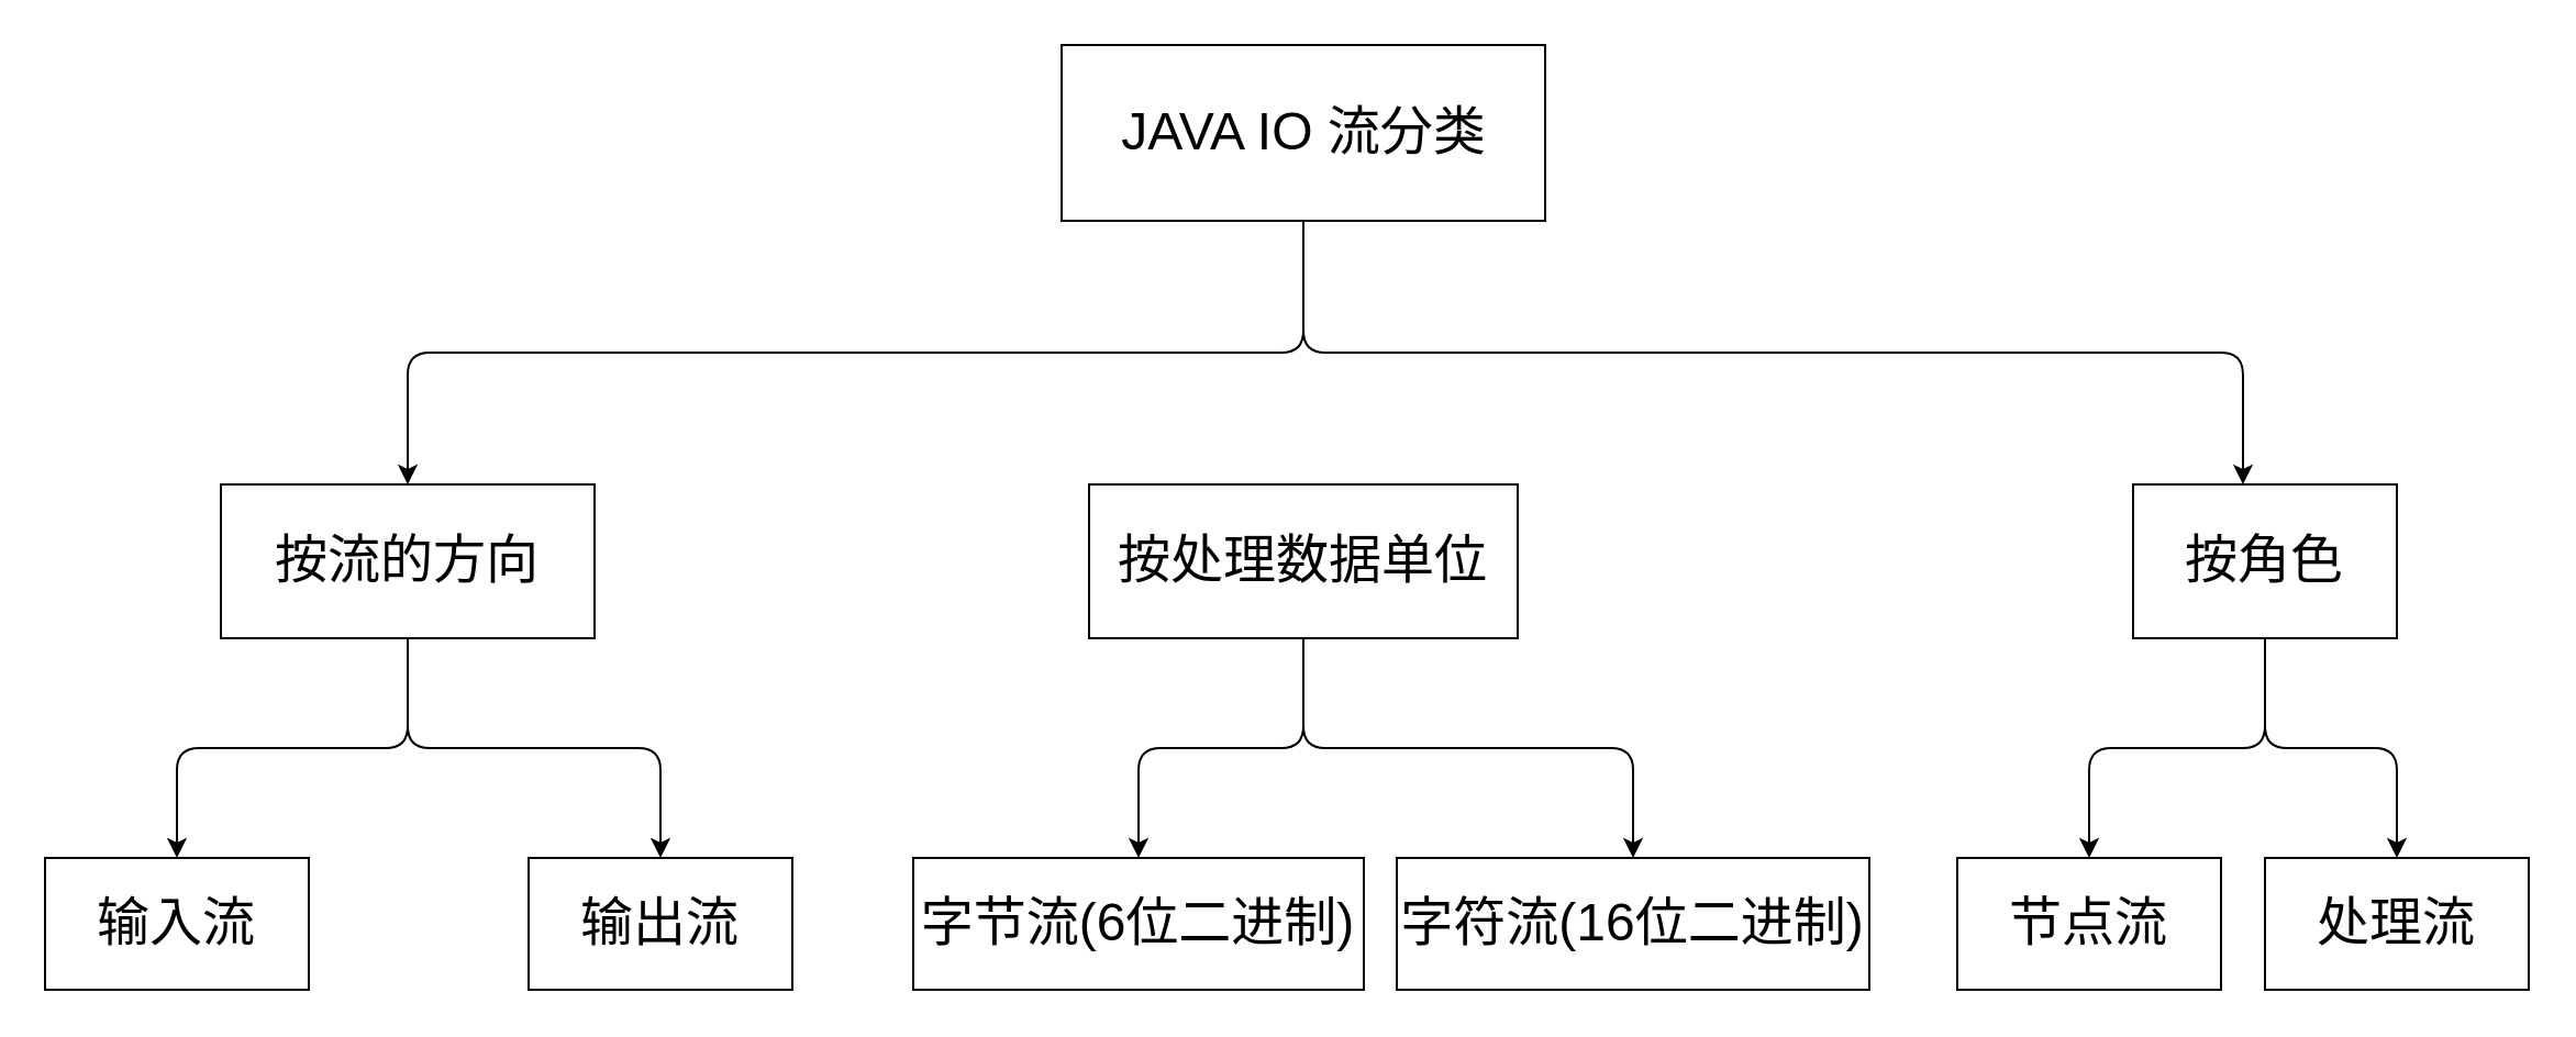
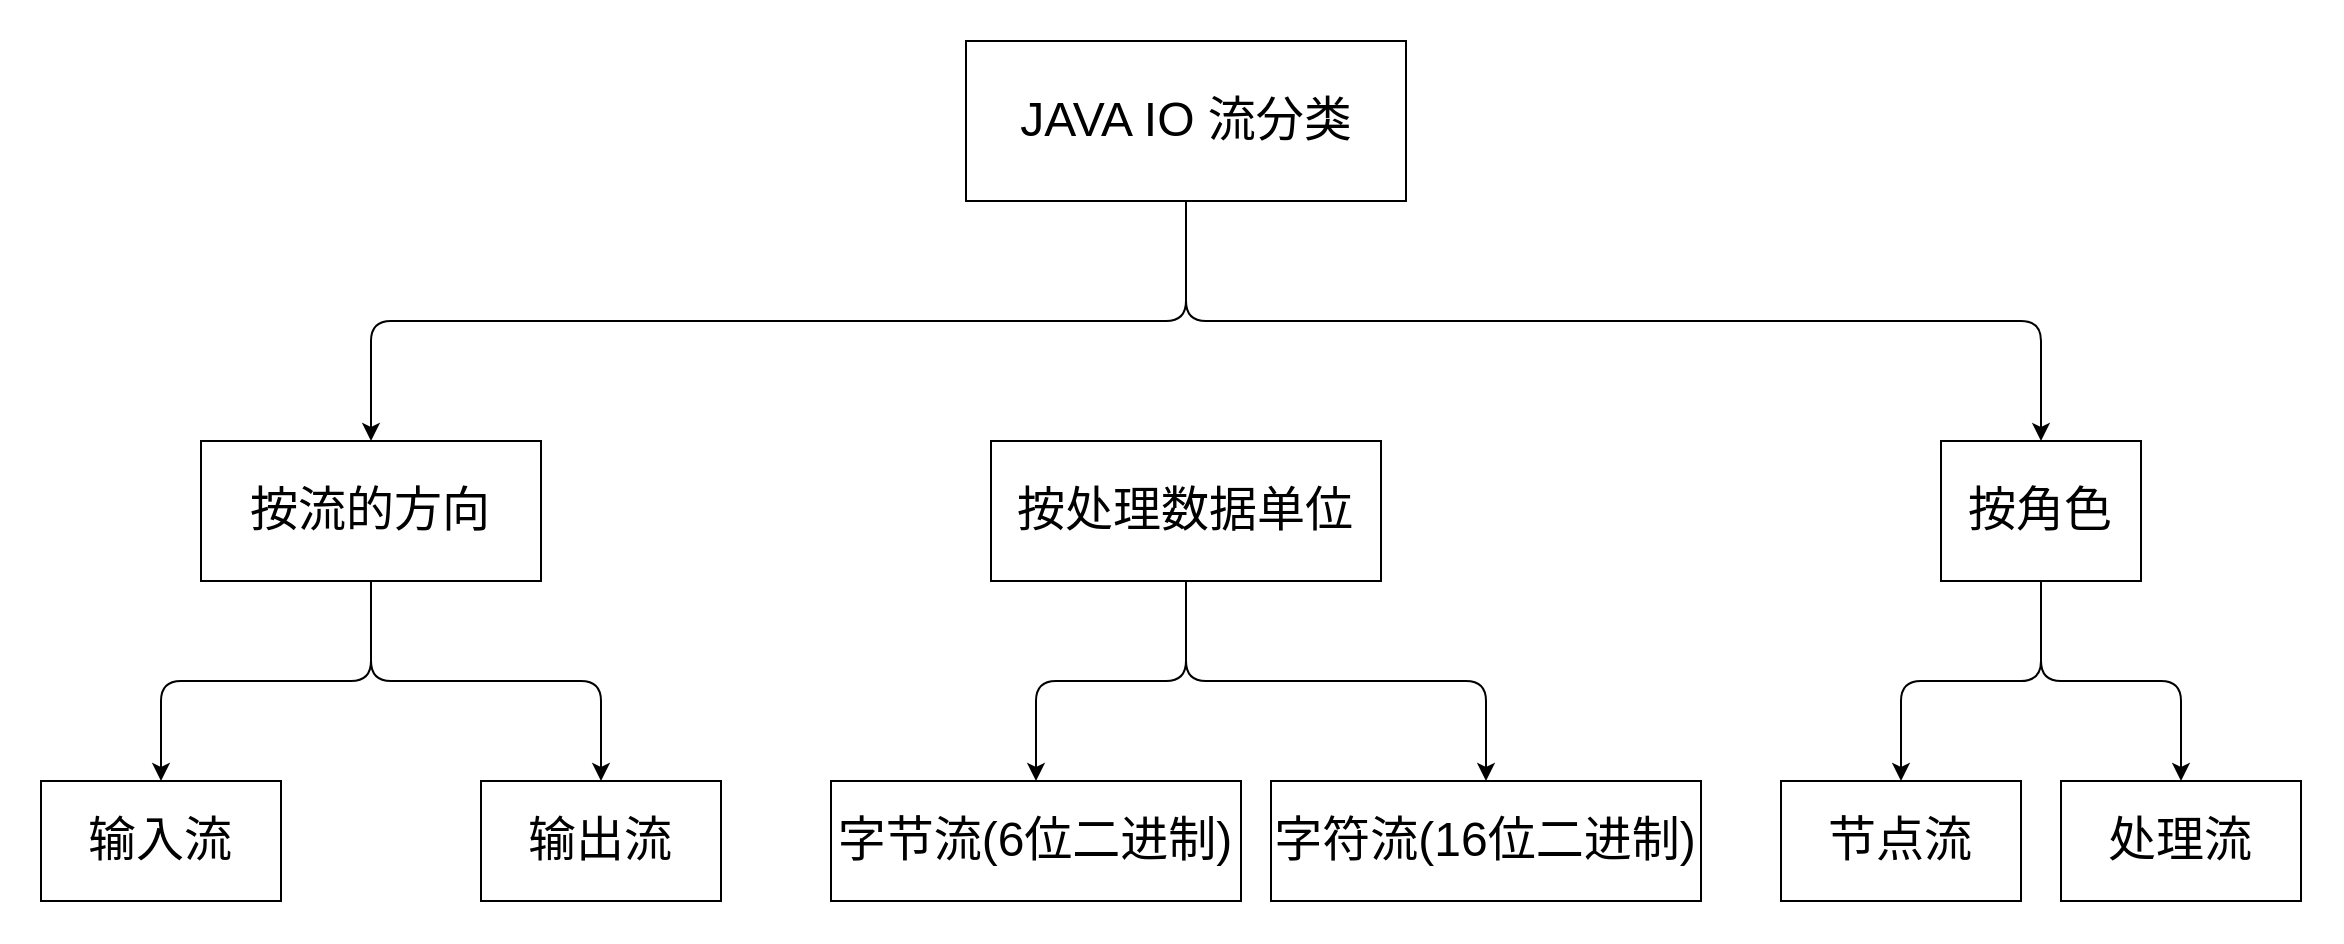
  <mxCell id="0" />
  <mxCell id="1" parent="0" />
  <mxCell id="2" style="edgeStyle=orthogonalEdgeStyle;html=1;entryX=0.5;entryY=0;entryDx=0;entryDy=0;fontSize=24;" edge="1" parent="1" source="4" target="7"><mxGeometry relative="1" as="geometry"><Array as="points"><mxPoint x="593" y="160" /><mxPoint x="185" y="160" /></Array></mxGeometry></mxCell>
  <mxCell id="3" style="edgeStyle=orthogonalEdgeStyle;html=1;fontSize=24;exitX=0.5;exitY=1;exitDx=0;exitDy=0;" edge="1" parent="1" source="4" target="17"><mxGeometry relative="1" as="geometry"><Array as="points"><mxPoint x="593" y="160" /><mxPoint x="1020" y="160" /></Array></mxGeometry></mxCell>
  <mxCell id="4" value="&lt;font style=&quot;font-size: 24px&quot;&gt;JAVA IO 流分类&lt;/font&gt;" style="rounded=0;whiteSpace=wrap;html=1;" vertex="1" parent="1"><mxGeometry x="482.5" y="20" width="220" height="80" as="geometry" /></mxCell>
  <mxCell id="5" style="edgeStyle=orthogonalEdgeStyle;html=1;entryX=0.5;entryY=0;entryDx=0;entryDy=0;fontSize=24;" edge="1" parent="1" source="7" target="8"><mxGeometry relative="1" as="geometry" /></mxCell>
  <mxCell id="6" style="edgeStyle=orthogonalEdgeStyle;html=1;fontSize=24;" edge="1" parent="1" source="7" target="9"><mxGeometry relative="1" as="geometry" /></mxCell>
  <mxCell id="7" value="按流的方向" style="rounded=0;whiteSpace=wrap;html=1;fontSize=24;" vertex="1" parent="1"><mxGeometry x="100" y="220" width="170" height="70" as="geometry" /></mxCell>
  <mxCell id="8" value="输入流" style="rounded=0;whiteSpace=wrap;html=1;fontSize=24;" vertex="1" parent="1"><mxGeometry x="20" y="390" width="120" height="60" as="geometry" /></mxCell>
  <mxCell id="9" value="输出流" style="rounded=0;whiteSpace=wrap;html=1;fontSize=24;" vertex="1" parent="1"><mxGeometry x="240" y="390" width="120" height="60" as="geometry" /></mxCell>
  <mxCell id="10" style="edgeStyle=orthogonalEdgeStyle;html=1;entryX=0.5;entryY=0;entryDx=0;entryDy=0;fontSize=24;" edge="1" parent="1" source="12" target="13"><mxGeometry relative="1" as="geometry" /></mxCell>
  <mxCell id="11" style="edgeStyle=orthogonalEdgeStyle;html=1;fontSize=24;" edge="1" parent="1" source="12" target="14"><mxGeometry relative="1" as="geometry" /></mxCell>
  <mxCell id="12" value="按处理数据单位" style="rounded=0;whiteSpace=wrap;html=1;fontSize=24;" vertex="1" parent="1"><mxGeometry x="495" y="220" width="195" height="70" as="geometry" /></mxCell>
  <mxCell id="13" value="字节流(6位二进制)" style="rounded=0;whiteSpace=wrap;html=1;fontSize=24;" vertex="1" parent="1"><mxGeometry x="415" y="390" width="205" height="60" as="geometry" /></mxCell>
  <mxCell id="14" value="字符流(16位二进制)" style="rounded=0;whiteSpace=wrap;html=1;fontSize=24;" vertex="1" parent="1"><mxGeometry x="635" y="390" width="215" height="60" as="geometry" /></mxCell>
  <mxCell id="15" style="edgeStyle=orthogonalEdgeStyle;html=1;entryX=0.5;entryY=0;entryDx=0;entryDy=0;fontSize=24;" edge="1" parent="1" source="17" target="18"><mxGeometry relative="1" as="geometry" /></mxCell>
  <mxCell id="16" style="edgeStyle=orthogonalEdgeStyle;html=1;fontSize=24;" edge="1" parent="1" source="17" target="19"><mxGeometry relative="1" as="geometry" /></mxCell>
- <mxCell id="17" value="按角色" style="rounded=0;whiteSpace=wrap;html=1;fontSize=24;" vertex="1" parent="1"><mxGeometry x="970" y="220" width="120" height="70" as="geometry" /></mxCell>
+ <mxCell id="17" value="按角色" style="rounded=0;whiteSpace=wrap;html=1;fontSize=24;" vertex="1" parent="1"><mxGeometry x="970" y="220" width="100" height="70" as="geometry" /></mxCell>
  <mxCell id="18" value="节点流" style="rounded=0;whiteSpace=wrap;html=1;fontSize=24;" vertex="1" parent="1"><mxGeometry x="890" y="390" width="120" height="60" as="geometry" /></mxCell>
  <mxCell id="19" value="处理流" style="rounded=0;whiteSpace=wrap;html=1;fontSize=24;" vertex="1" parent="1"><mxGeometry x="1030" y="390" width="120" height="60" as="geometry" /></mxCell>
